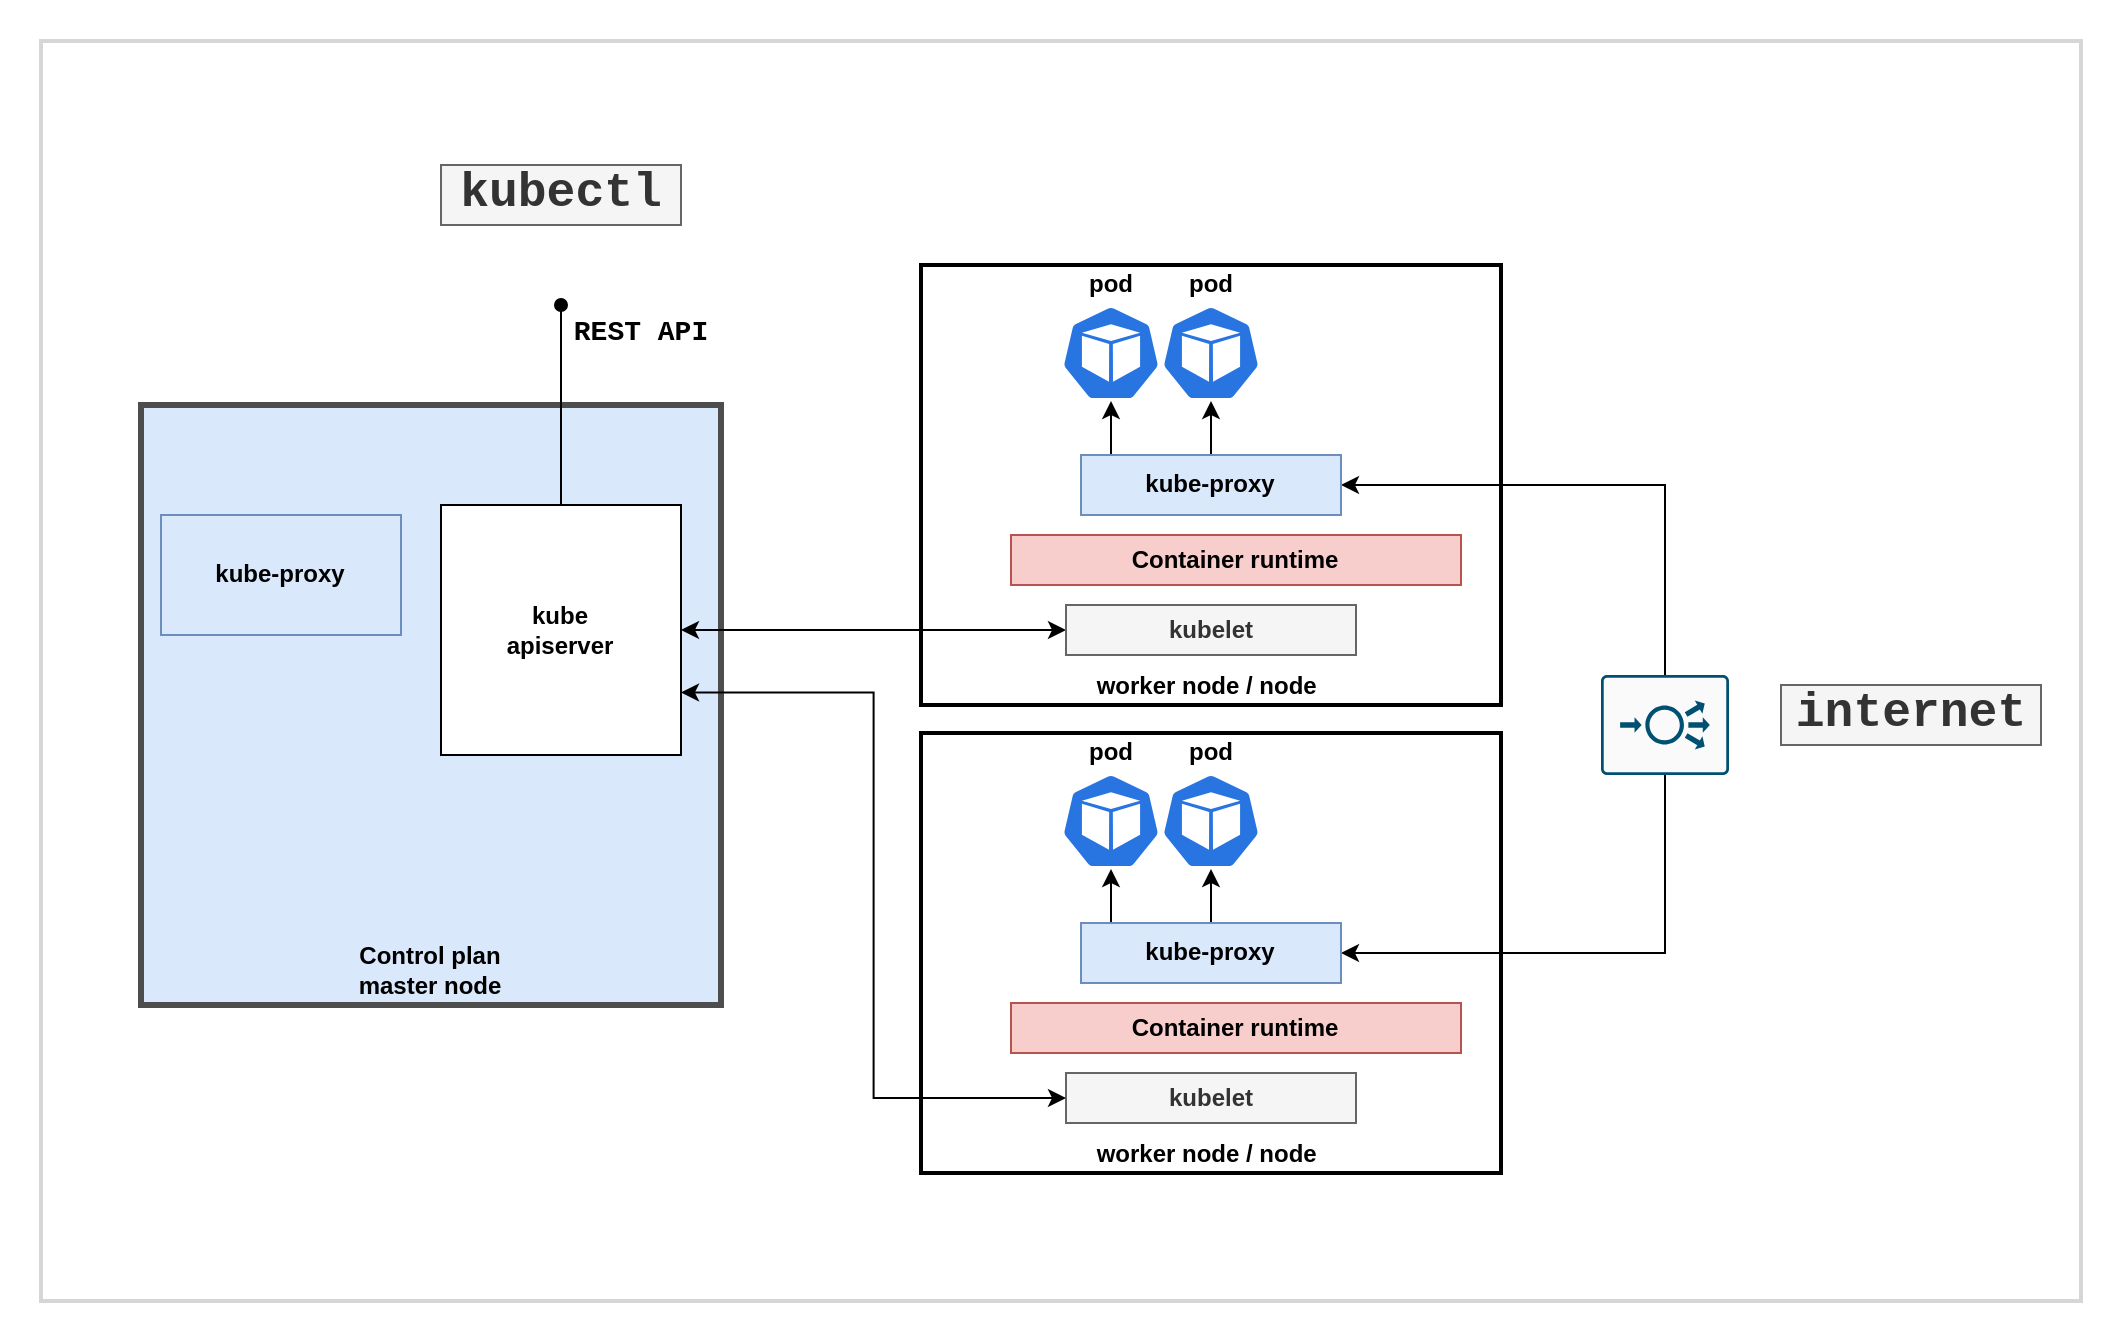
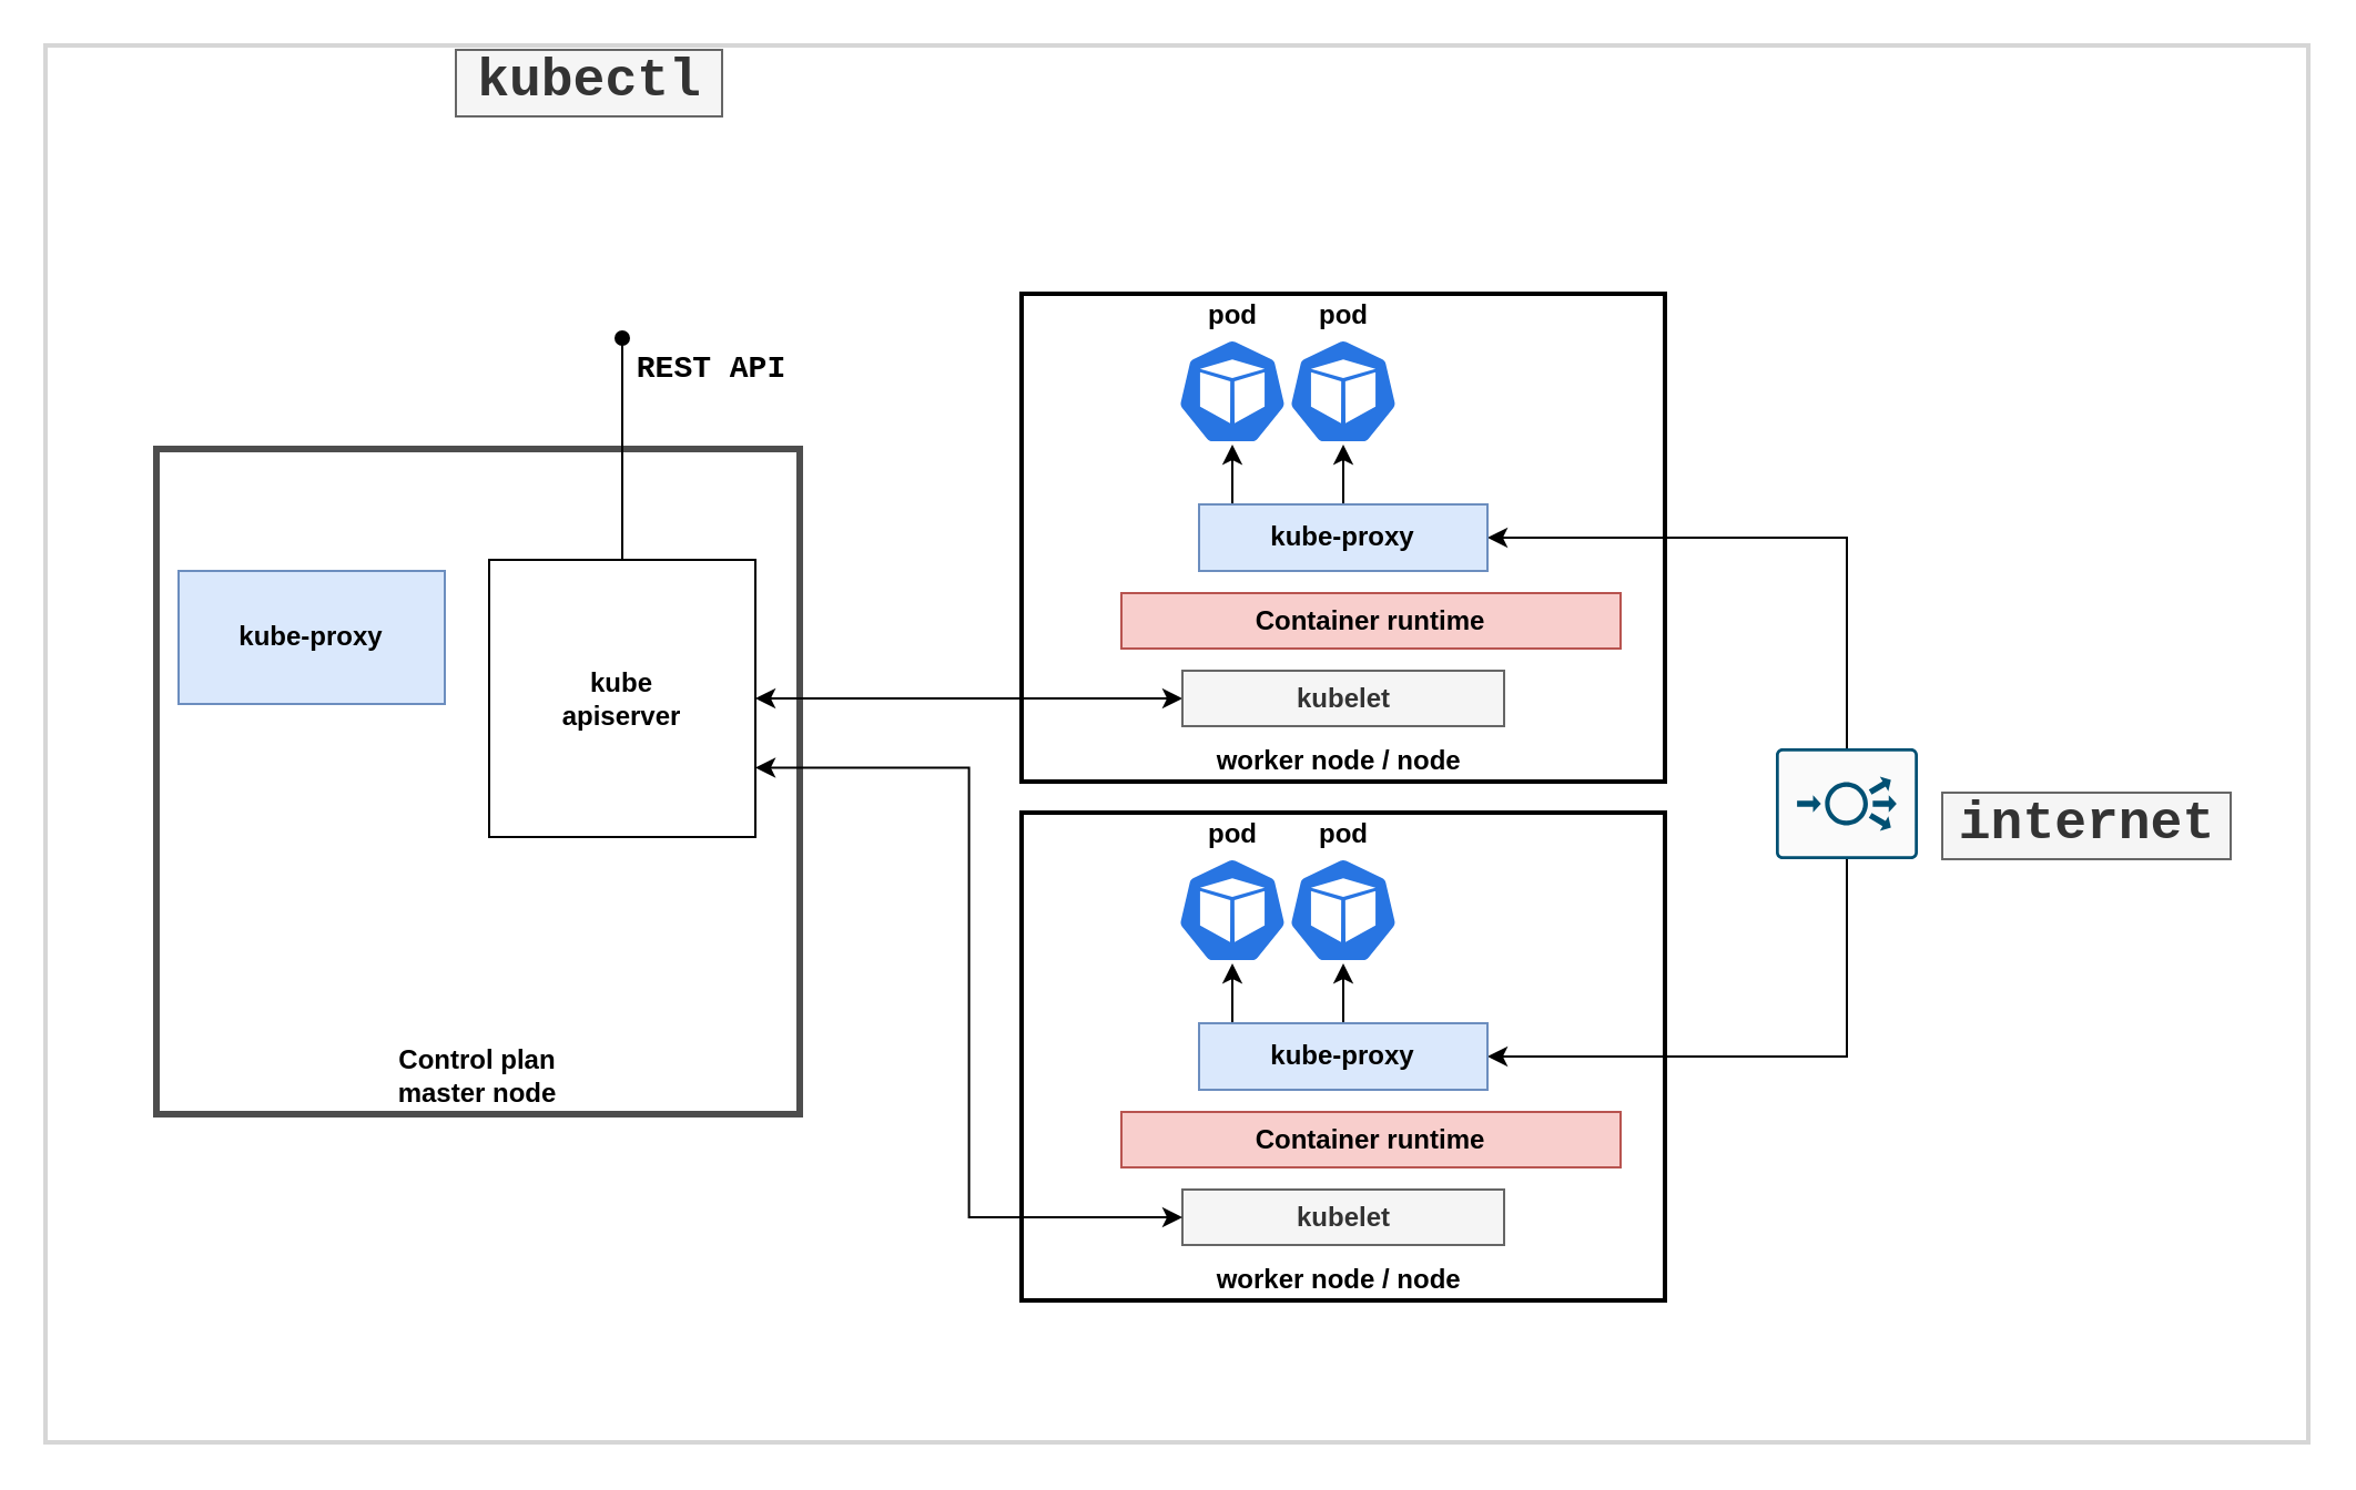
  <mxCell id="0" />
  <mxCell id="1" parent="0" />
  <mxCell id="2" value="" style="whiteSpace=wrap;html=1;fontStyle=1;verticalAlign=bottom;strokeWidth=2;fontColor=#E0E0E0;strokeColor=#D6D6D6;" vertex="1" parent="1"><mxGeometry x="20" y="20" width="1020" height="630" as="geometry" /></mxCell>
  <mxCell id="3" value="worker node / node&amp;nbsp;" style="whiteSpace=wrap;html=1;fontStyle=1;verticalAlign=bottom;strokeWidth=2;" vertex="1" parent="1"><mxGeometry x="460" y="366" width="290" height="220" as="geometry" /></mxCell>
- <mxCell id="4" value="Control plan&lt;br&gt;master node" style="whiteSpace=wrap;html=1;fontStyle=1;verticalAlign=bottom;strokeWidth=3;strokeColor=#4D4D4D;fillColor=#dae8fc;" vertex="1" parent="1"><mxGeometry x="70" y="202" width="290" height="300" as="geometry" /></mxCell>
+ <mxCell id="4" value="Control plan&lt;br&gt;master node" style="whiteSpace=wrap;html=1;fontStyle=1;verticalAlign=bottom;strokeWidth=3;strokeColor=#4D4D4D;" vertex="1" parent="1"><mxGeometry x="70" y="202" width="290" height="300" as="geometry" /></mxCell>
  <mxCell id="5" style="edgeStyle=orthogonalEdgeStyle;rounded=0;orthogonalLoop=1;jettySize=auto;html=1;exitX=0.5;exitY=0;exitDx=0;exitDy=0;endArrow=oval;endFill=1;" edge="1" parent="1" source="6"><mxGeometry relative="1" as="geometry"><mxPoint x="280" y="152" as="targetPoint" /></mxGeometry></mxCell>
  <mxCell id="6" value="kube &lt;br&gt;apiserver" style="whiteSpace=wrap;html=1;fontStyle=1" vertex="1" parent="1"><mxGeometry x="220" y="252" width="120" height="125" as="geometry" /></mxCell>
- <mxCell id="7" value="kubectl" style="text;html=1;resizable=0;autosize=1;align=center;verticalAlign=middle;points=[];fillColor=#f5f5f5;strokeColor=#666666;rounded=0;fontStyle=1;fontSize=24;fontFamily=Courier New;fontColor=#333333;" vertex="1" parent="1"><mxGeometry x="220" y="82" width="120" height="30" as="geometry" /></mxCell>
+ <mxCell id="7" value="kubectl" style="text;html=1;resizable=0;autosize=1;align=center;verticalAlign=middle;points=[];fillColor=#f5f5f5;strokeColor=#666666;rounded=0;fontStyle=1;fontSize=24;fontFamily=Courier New;fontColor=#333333;" vertex="1" parent="1"><mxGeometry x="205" y="22" width="120" height="30" as="geometry" /></mxCell>
  <mxCell id="8" value="worker node / node&amp;nbsp;" style="whiteSpace=wrap;html=1;fontStyle=1;verticalAlign=bottom;strokeWidth=2;" vertex="1" parent="1"><mxGeometry x="460" y="132" width="290" height="220" as="geometry" /></mxCell>
  <mxCell id="9" style="edgeStyle=orthogonalEdgeStyle;rounded=0;orthogonalLoop=1;jettySize=auto;html=1;exitX=0;exitY=0.5;exitDx=0;exitDy=0;fontFamily=Helvetica;fontSize=12;endArrow=classic;endFill=1;startArrow=classic;startFill=1;" edge="1" parent="1" source="10" target="6"><mxGeometry relative="1" as="geometry" /></mxCell>
  <mxCell id="10" value="kubelet" style="whiteSpace=wrap;html=1;fontStyle=1;fillColor=#f5f5f5;strokeColor=#666666;fontColor=#333333;" vertex="1" parent="1"><mxGeometry x="532.5" y="302" width="145" height="25" as="geometry" /></mxCell>
  <mxCell id="11" style="edgeStyle=orthogonalEdgeStyle;rounded=0;orthogonalLoop=1;jettySize=auto;html=1;exitX=0.5;exitY=0;exitDx=0;exitDy=0;exitPerimeter=0;entryX=1;entryY=0.5;entryDx=0;entryDy=0;fontFamily=Helvetica;fontSize=12;endArrow=classic;endFill=1;" edge="1" parent="1" source="13" target="18"><mxGeometry relative="1" as="geometry"><Array as="points"><mxPoint x="832" y="242" /></Array></mxGeometry></mxCell>
  <mxCell id="12" style="edgeStyle=orthogonalEdgeStyle;rounded=0;orthogonalLoop=1;jettySize=auto;html=1;exitX=0.5;exitY=1;exitDx=0;exitDy=0;exitPerimeter=0;entryX=1;entryY=0.5;entryDx=0;entryDy=0;fontFamily=Helvetica;fontSize=14;startArrow=none;startFill=0;endArrow=classic;endFill=1;" edge="1" parent="1" source="13" target="30"><mxGeometry relative="1" as="geometry" /></mxCell>
  <mxCell id="13" value="" style="sketch=0;points=[[0.015,0.015,0],[0.985,0.015,0],[0.985,0.985,0],[0.015,0.985,0],[0.25,0,0],[0.5,0,0],[0.75,0,0],[1,0.25,0],[1,0.5,0],[1,0.75,0],[0.75,1,0],[0.5,1,0],[0.25,1,0],[0,0.75,0],[0,0.5,0],[0,0.25,0]];verticalLabelPosition=bottom;html=1;verticalAlign=top;aspect=fixed;align=center;pointerEvents=1;shape=mxgraph.cisco19.rect;prIcon=load_balancer;fillColor=#FAFAFA;strokeColor=#005073;fontFamily=Helvetica;fontSize=12;" vertex="1" parent="1"><mxGeometry x="800" y="337" width="64" height="50" as="geometry" /></mxCell>
- <mxCell id="14" value="internet" style="text;html=1;resizable=0;autosize=1;align=center;verticalAlign=middle;points=[];fillColor=#f5f5f5;strokeColor=#666666;rounded=0;fontStyle=1;fontSize=24;fontFamily=Courier New;fontColor=#333333;" vertex="1" parent="1"><mxGeometry x="890" y="342" width="130" height="30" as="geometry" /></mxCell>
+ <mxCell id="14" value="internet" style="text;html=1;resizable=0;autosize=1;align=center;verticalAlign=middle;points=[];fillColor=#f5f5f5;strokeColor=#666666;rounded=0;fontStyle=1;fontSize=24;fontFamily=Courier New;fontColor=#333333;" vertex="1" parent="1"><mxGeometry x="875" y="357" width="130" height="30" as="geometry" /></mxCell>
  <mxCell id="15" value="kube-proxy" style="whiteSpace=wrap;html=1;fontStyle=1;fillColor=#dae8fc;strokeColor=#6c8ebf;" vertex="1" parent="1"><mxGeometry x="80" y="257" width="120" height="60" as="geometry" /></mxCell>
  <mxCell id="16" style="edgeStyle=orthogonalEdgeStyle;rounded=0;orthogonalLoop=1;jettySize=auto;html=1;exitX=0.25;exitY=0;exitDx=0;exitDy=0;entryX=0.5;entryY=1;entryDx=0;entryDy=0;entryPerimeter=0;fontFamily=Helvetica;fontSize=12;endArrow=classic;endFill=1;" edge="1" parent="1" source="18" target="20"><mxGeometry relative="1" as="geometry" /></mxCell>
  <mxCell id="17" style="edgeStyle=orthogonalEdgeStyle;rounded=0;orthogonalLoop=1;jettySize=auto;html=1;exitX=0.5;exitY=0;exitDx=0;exitDy=0;entryX=0.5;entryY=1;entryDx=0;entryDy=0;entryPerimeter=0;fontFamily=Helvetica;fontSize=12;endArrow=classic;endFill=1;" edge="1" parent="1" source="18" target="23"><mxGeometry relative="1" as="geometry" /></mxCell>
  <mxCell id="18" value="kube-proxy" style="whiteSpace=wrap;html=1;fontStyle=1;fillColor=#dae8fc;strokeColor=#6c8ebf;" vertex="1" parent="1"><mxGeometry x="540" y="227" width="130" height="30" as="geometry" /></mxCell>
  <mxCell id="19" value="" style="group" vertex="1" connectable="0" parent="1"><mxGeometry x="530" y="132" width="50" height="68" as="geometry" /></mxCell>
  <mxCell id="20" value="" style="sketch=0;html=1;dashed=0;whitespace=wrap;fillColor=#2875E2;strokeColor=#ffffff;points=[[0.005,0.63,0],[0.1,0.2,0],[0.9,0.2,0],[0.5,0,0],[0.995,0.63,0],[0.72,0.99,0],[0.5,1,0],[0.28,0.99,0]];shape=mxgraph.kubernetes.icon;prIcon=pod;fontFamily=Courier New;fontSize=24;fontStyle=1" vertex="1" parent="19"><mxGeometry y="20" width="50" height="48" as="geometry" /></mxCell>
  <mxCell id="21" value="pod" style="text;html=1;resizable=0;autosize=1;align=center;verticalAlign=middle;points=[];fillColor=none;strokeColor=none;rounded=0;fontFamily=Helvetica;fontSize=12;fontStyle=1" vertex="1" parent="19"><mxGeometry x="5" width="40" height="20" as="geometry" /></mxCell>
  <mxCell id="22" value="" style="group" vertex="1" connectable="0" parent="1"><mxGeometry x="580" y="132" width="50" height="68" as="geometry" /></mxCell>
  <mxCell id="23" value="" style="sketch=0;html=1;dashed=0;whitespace=wrap;fillColor=#2875E2;strokeColor=#ffffff;points=[[0.005,0.63,0],[0.1,0.2,0],[0.9,0.2,0],[0.5,0,0],[0.995,0.63,0],[0.72,0.99,0],[0.5,1,0],[0.28,0.99,0]];shape=mxgraph.kubernetes.icon;prIcon=pod;fontFamily=Courier New;fontSize=24;fontStyle=1" vertex="1" parent="22"><mxGeometry y="20" width="50" height="48" as="geometry" /></mxCell>
  <mxCell id="24" value="pod" style="text;html=1;resizable=0;autosize=1;align=center;verticalAlign=middle;points=[];fillColor=none;strokeColor=none;rounded=0;fontFamily=Helvetica;fontSize=12;fontStyle=1" vertex="1" parent="22"><mxGeometry x="5" width="40" height="20" as="geometry" /></mxCell>
  <mxCell id="25" value="Container runtime" style="whiteSpace=wrap;html=1;fontStyle=1;fillColor=#f8cecc;strokeColor=#b85450;" vertex="1" parent="1"><mxGeometry x="505" y="267" width="225" height="25" as="geometry" /></mxCell>
  <mxCell id="26" value="kubelet" style="whiteSpace=wrap;html=1;fontStyle=1;fillColor=#f5f5f5;strokeColor=#666666;fontColor=#333333;" vertex="1" parent="1"><mxGeometry x="532.5" y="536" width="145" height="25" as="geometry" /></mxCell>
  <mxCell id="27" style="edgeStyle=orthogonalEdgeStyle;rounded=0;orthogonalLoop=1;jettySize=auto;html=1;exitX=0.25;exitY=0;exitDx=0;exitDy=0;entryX=0.5;entryY=1;entryDx=0;entryDy=0;entryPerimeter=0;fontFamily=Helvetica;fontSize=12;endArrow=classic;endFill=1;" edge="1" parent="1" source="30" target="32"><mxGeometry relative="1" as="geometry" /></mxCell>
  <mxCell id="28" style="edgeStyle=orthogonalEdgeStyle;rounded=0;orthogonalLoop=1;jettySize=auto;html=1;exitX=0.5;exitY=0;exitDx=0;exitDy=0;entryX=0.5;entryY=1;entryDx=0;entryDy=0;entryPerimeter=0;fontFamily=Helvetica;fontSize=12;endArrow=classic;endFill=1;" edge="1" parent="1" source="30" target="35"><mxGeometry relative="1" as="geometry" /></mxCell>
  <mxCell id="29" style="edgeStyle=orthogonalEdgeStyle;rounded=0;orthogonalLoop=1;jettySize=auto;html=1;exitX=0;exitY=0.5;exitDx=0;exitDy=0;entryX=1;entryY=0.75;entryDx=0;entryDy=0;fontFamily=Helvetica;fontSize=14;startArrow=classic;startFill=1;endArrow=classic;endFill=1;" edge="1" parent="1" source="26" target="6"><mxGeometry relative="1" as="geometry" /></mxCell>
  <mxCell id="30" value="kube-proxy" style="whiteSpace=wrap;html=1;fontStyle=1;fillColor=#dae8fc;strokeColor=#6c8ebf;" vertex="1" parent="1"><mxGeometry x="540" y="461" width="130" height="30" as="geometry" /></mxCell>
  <mxCell id="31" value="" style="group" vertex="1" connectable="0" parent="1"><mxGeometry x="530" y="366" width="50" height="68" as="geometry" /></mxCell>
  <mxCell id="32" value="" style="sketch=0;html=1;dashed=0;whitespace=wrap;fillColor=#2875E2;strokeColor=#ffffff;points=[[0.005,0.63,0],[0.1,0.2,0],[0.9,0.2,0],[0.5,0,0],[0.995,0.63,0],[0.72,0.99,0],[0.5,1,0],[0.28,0.99,0]];shape=mxgraph.kubernetes.icon;prIcon=pod;fontFamily=Courier New;fontSize=24;fontStyle=1" vertex="1" parent="31"><mxGeometry y="20" width="50" height="48" as="geometry" /></mxCell>
  <mxCell id="33" value="pod" style="text;html=1;resizable=0;autosize=1;align=center;verticalAlign=middle;points=[];fillColor=none;strokeColor=none;rounded=0;fontFamily=Helvetica;fontSize=12;fontStyle=1" vertex="1" parent="31"><mxGeometry x="5" width="40" height="20" as="geometry" /></mxCell>
  <mxCell id="34" value="" style="group" vertex="1" connectable="0" parent="1"><mxGeometry x="580" y="366" width="50" height="68" as="geometry" /></mxCell>
  <mxCell id="35" value="" style="sketch=0;html=1;dashed=0;whitespace=wrap;fillColor=#2875E2;strokeColor=#ffffff;points=[[0.005,0.63,0],[0.1,0.2,0],[0.9,0.2,0],[0.5,0,0],[0.995,0.63,0],[0.72,0.99,0],[0.5,1,0],[0.28,0.99,0]];shape=mxgraph.kubernetes.icon;prIcon=pod;fontFamily=Courier New;fontSize=24;fontStyle=1" vertex="1" parent="34"><mxGeometry y="20" width="50" height="48" as="geometry" /></mxCell>
  <mxCell id="36" value="pod" style="text;html=1;resizable=0;autosize=1;align=center;verticalAlign=middle;points=[];fillColor=none;strokeColor=none;rounded=0;fontFamily=Helvetica;fontSize=12;fontStyle=1" vertex="1" parent="34"><mxGeometry x="5" width="40" height="20" as="geometry" /></mxCell>
  <mxCell id="37" value="Container runtime" style="whiteSpace=wrap;html=1;fontStyle=1;fillColor=#f8cecc;strokeColor=#b85450;" vertex="1" parent="1"><mxGeometry x="505" y="501" width="225" height="25" as="geometry" /></mxCell>
  <mxCell id="38" value="REST API" style="text;html=1;resizable=0;autosize=1;align=center;verticalAlign=middle;points=[];fillColor=none;strokeColor=none;rounded=0;fontStyle=1;fontSize=14;fontFamily=Courier New;" vertex="1" parent="1"><mxGeometry x="280" y="156" width="80" height="20" as="geometry" /></mxCell>
